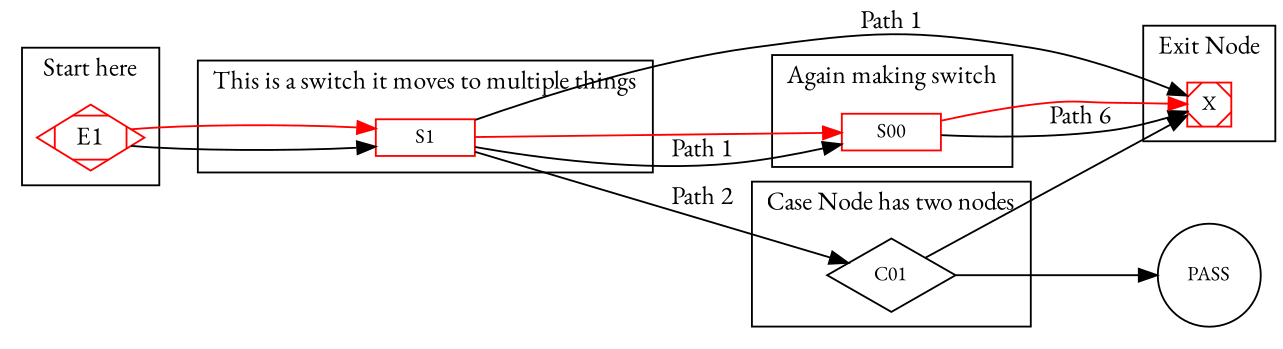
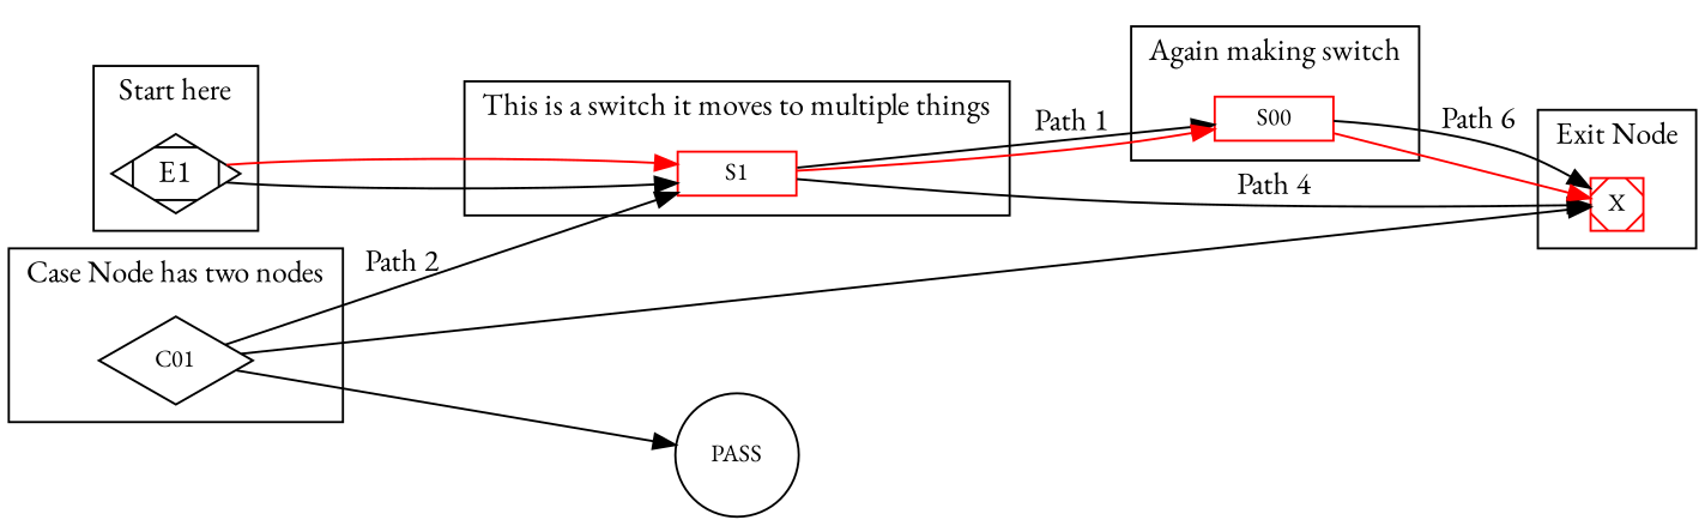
  digraph {
    fontname="EB Garamond"
    rankdir=LR
    node [color=red fontname="EB Garamond" shape=record fontsize=11]
    edge [fontname="EB Garamond"]
-   E1 [shape=Mdiamond fontsize=""]
+   E1 [color=black shape=Mdiamond fontsize=""]
    S1 [height=.08]
    S00 [height=.08]
    C01 [height=.08 shape=diamond color=""]
    X [height=.08 shape=Msquare]
    PASS [height=.08 shape=circle color=""]
    subgraph cluster_1 {
      label="Start here"
      E1
    }
    subgraph cluster_2 {
      label="This is a switch it moves to multiple things"
      S1
    }
    subgraph cluster_3 {
      label="Again making switch"
      S00
    }
    subgraph cluster_4 {
      label="Case Node has two nodes"
      C01
    }
    subgraph cluster_5 {
      label="Exit Node"
      X
    }
    E1 -> S1
    E1 -> S1 [color=red]
    S1 -> S00 [label="Path 1"]
    S1 -> S00 [color=red]
-   S1 -> C01 [label="Path 2"]
-   S1 -> X [label="Path 1"]
+   C01 -> S1 [label="Path 2"]
+   S1 -> X [label="Path 4"]
    S00 -> X [label="Path 6"]
    S00 -> X [color=red]
    C01 -> X
    C01 -> PASS
  }
